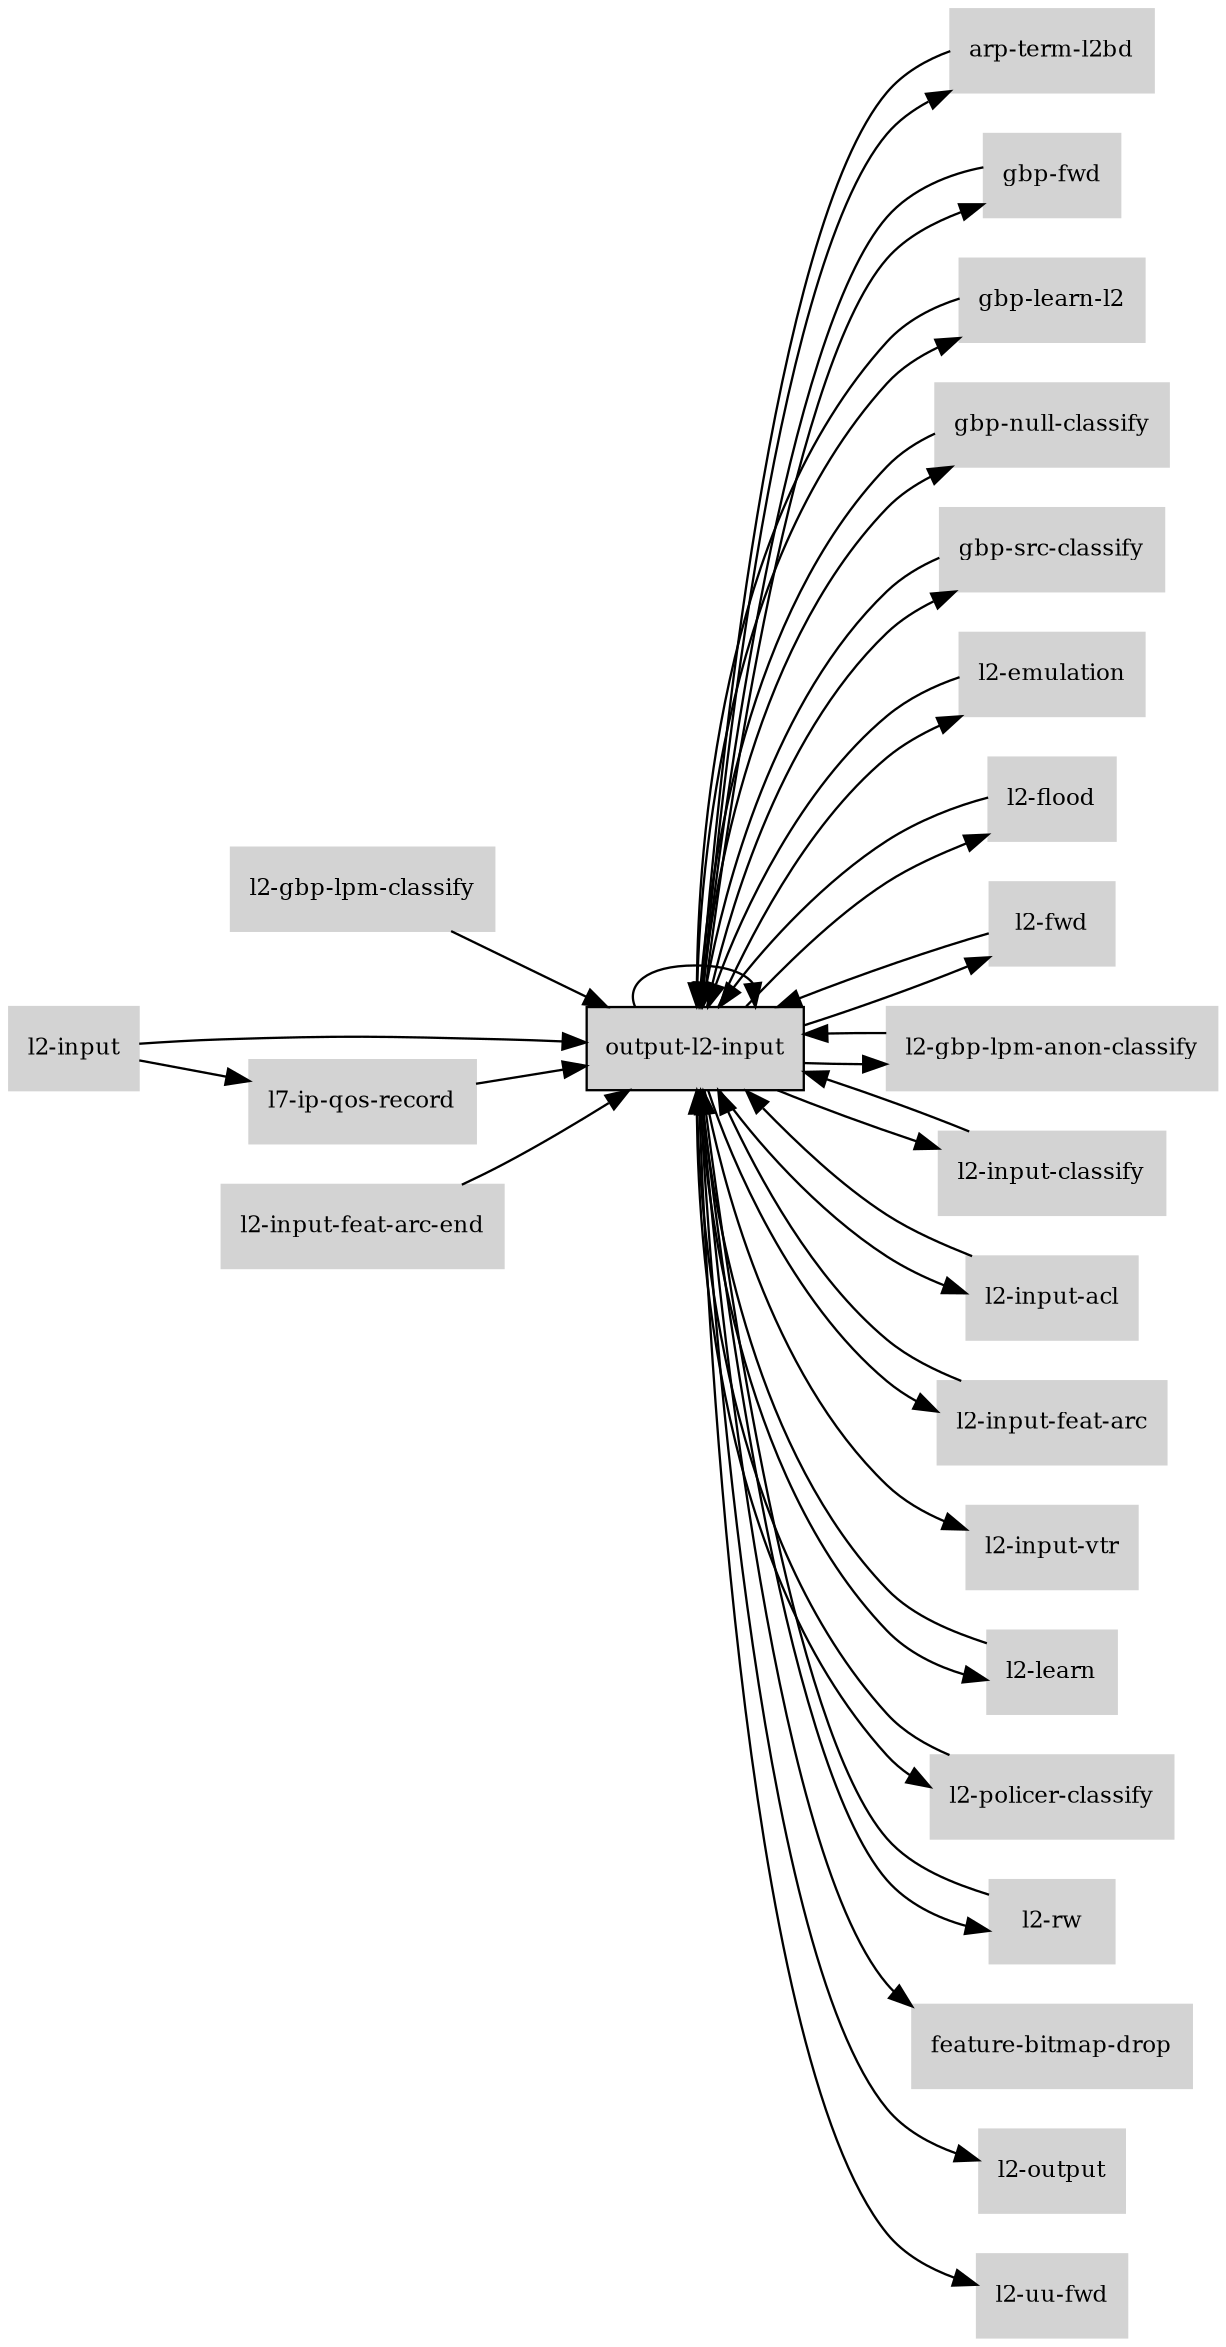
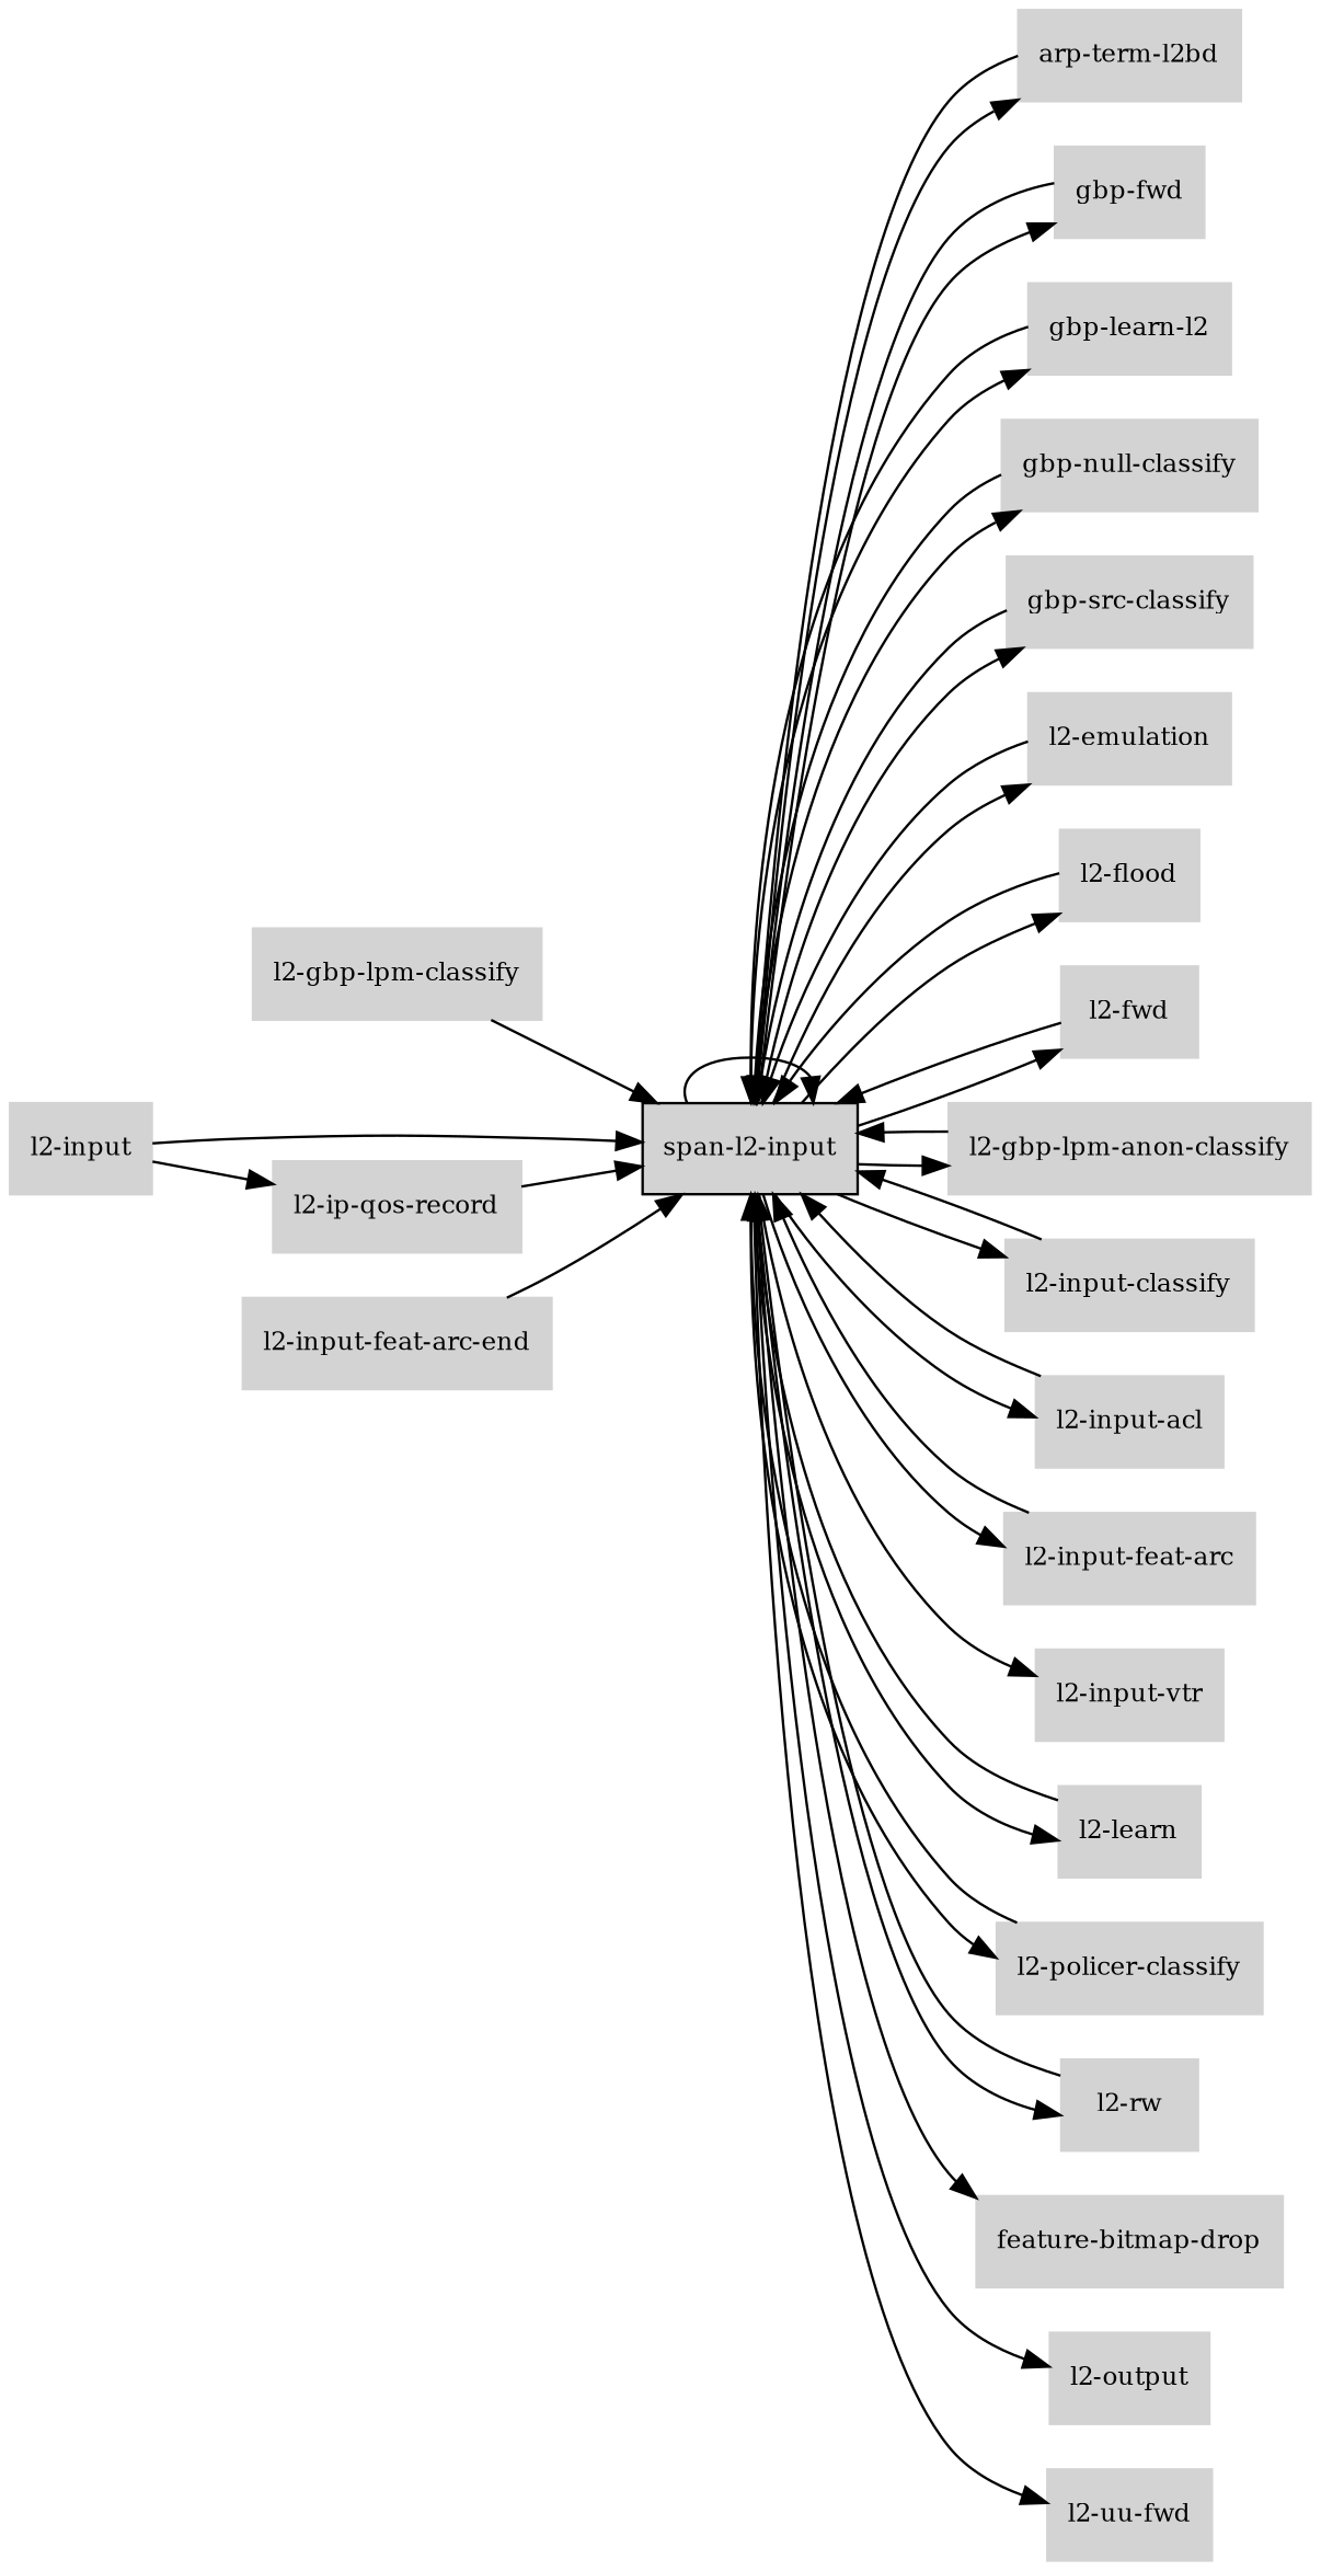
  digraph {
    rankdir=LR
    node [color=lightgray fillcolor=lightgray fontcolor=black fontsize=10 shape=box style=filled]
    edge [fontsize=8]
-   "span-l2-input" [color=black label="output-l2-input"]
+   "span-l2-input" [color=black]
    "arp-term-l2bd"
    "gbp-fwd"
    "gbp-learn-l2"
    "gbp-null-classify"
    "gbp-src-classify"
    "l2-emulation"
    "l2-flood"
    "l2-fwd"
    "l2-gbp-lpm-anon-classify"
    "l2-input-classify"
    "l2-input-acl"
    "l2-input-feat-arc"
    "l2-input-vtr"
    "l2-learn"
    "l2-policer-classify"
    "l2-rw"
    "feature-bitmap-drop"
    "l2-output"
    "l2-uu-fwd"
    "l2-gbp-lpm-classify"
-   "l2-ip-qos-record" [label="l7-ip-qos-record"]
+   "l2-ip-qos-record"
    "l2-input"
    "l2-input-feat-arc-end"
    "span-l2-input" -> "span-l2-input"
    "span-l2-input" -> "arp-term-l2bd"
    "span-l2-input" -> "gbp-fwd"
    "span-l2-input" -> "gbp-learn-l2"
    "span-l2-input" -> "gbp-null-classify"
    "span-l2-input" -> "gbp-src-classify"
    "span-l2-input" -> "l2-emulation"
    "span-l2-input" -> "l2-flood"
    "span-l2-input" -> "l2-fwd"
    "span-l2-input" -> "l2-gbp-lpm-anon-classify"
    "span-l2-input" -> "l2-input-classify"
    "span-l2-input" -> "l2-input-acl"
    "span-l2-input" -> "l2-input-feat-arc"
    "span-l2-input" -> "l2-input-vtr"
    "span-l2-input" -> "l2-learn"
    "span-l2-input" -> "l2-policer-classify"
    "span-l2-input" -> "l2-rw"
    "span-l2-input" -> "feature-bitmap-drop"
    "span-l2-input" -> "l2-output"
    "span-l2-input" -> "l2-uu-fwd"
    "arp-term-l2bd" -> "span-l2-input"
    "gbp-fwd" -> "span-l2-input"
    "gbp-learn-l2" -> "span-l2-input"
    "gbp-null-classify" -> "span-l2-input"
    "gbp-src-classify" -> "span-l2-input"
    "l2-emulation" -> "span-l2-input"
    "l2-flood" -> "span-l2-input"
    "l2-fwd" -> "span-l2-input"
    "l2-gbp-lpm-anon-classify" -> "span-l2-input"
    "l2-input-classify" -> "span-l2-input"
    "l2-input-acl" -> "span-l2-input"
    "l2-input-feat-arc" -> "span-l2-input"
    "l2-learn" -> "span-l2-input"
    "l2-policer-classify" -> "span-l2-input"
    "l2-rw" -> "span-l2-input"
    "l2-gbp-lpm-classify" -> "span-l2-input"
    "l2-ip-qos-record" -> "span-l2-input"
    "l2-input" -> "span-l2-input"
    "l2-input" -> "l2-ip-qos-record"
    "l2-input-feat-arc-end" -> "span-l2-input"
  }
